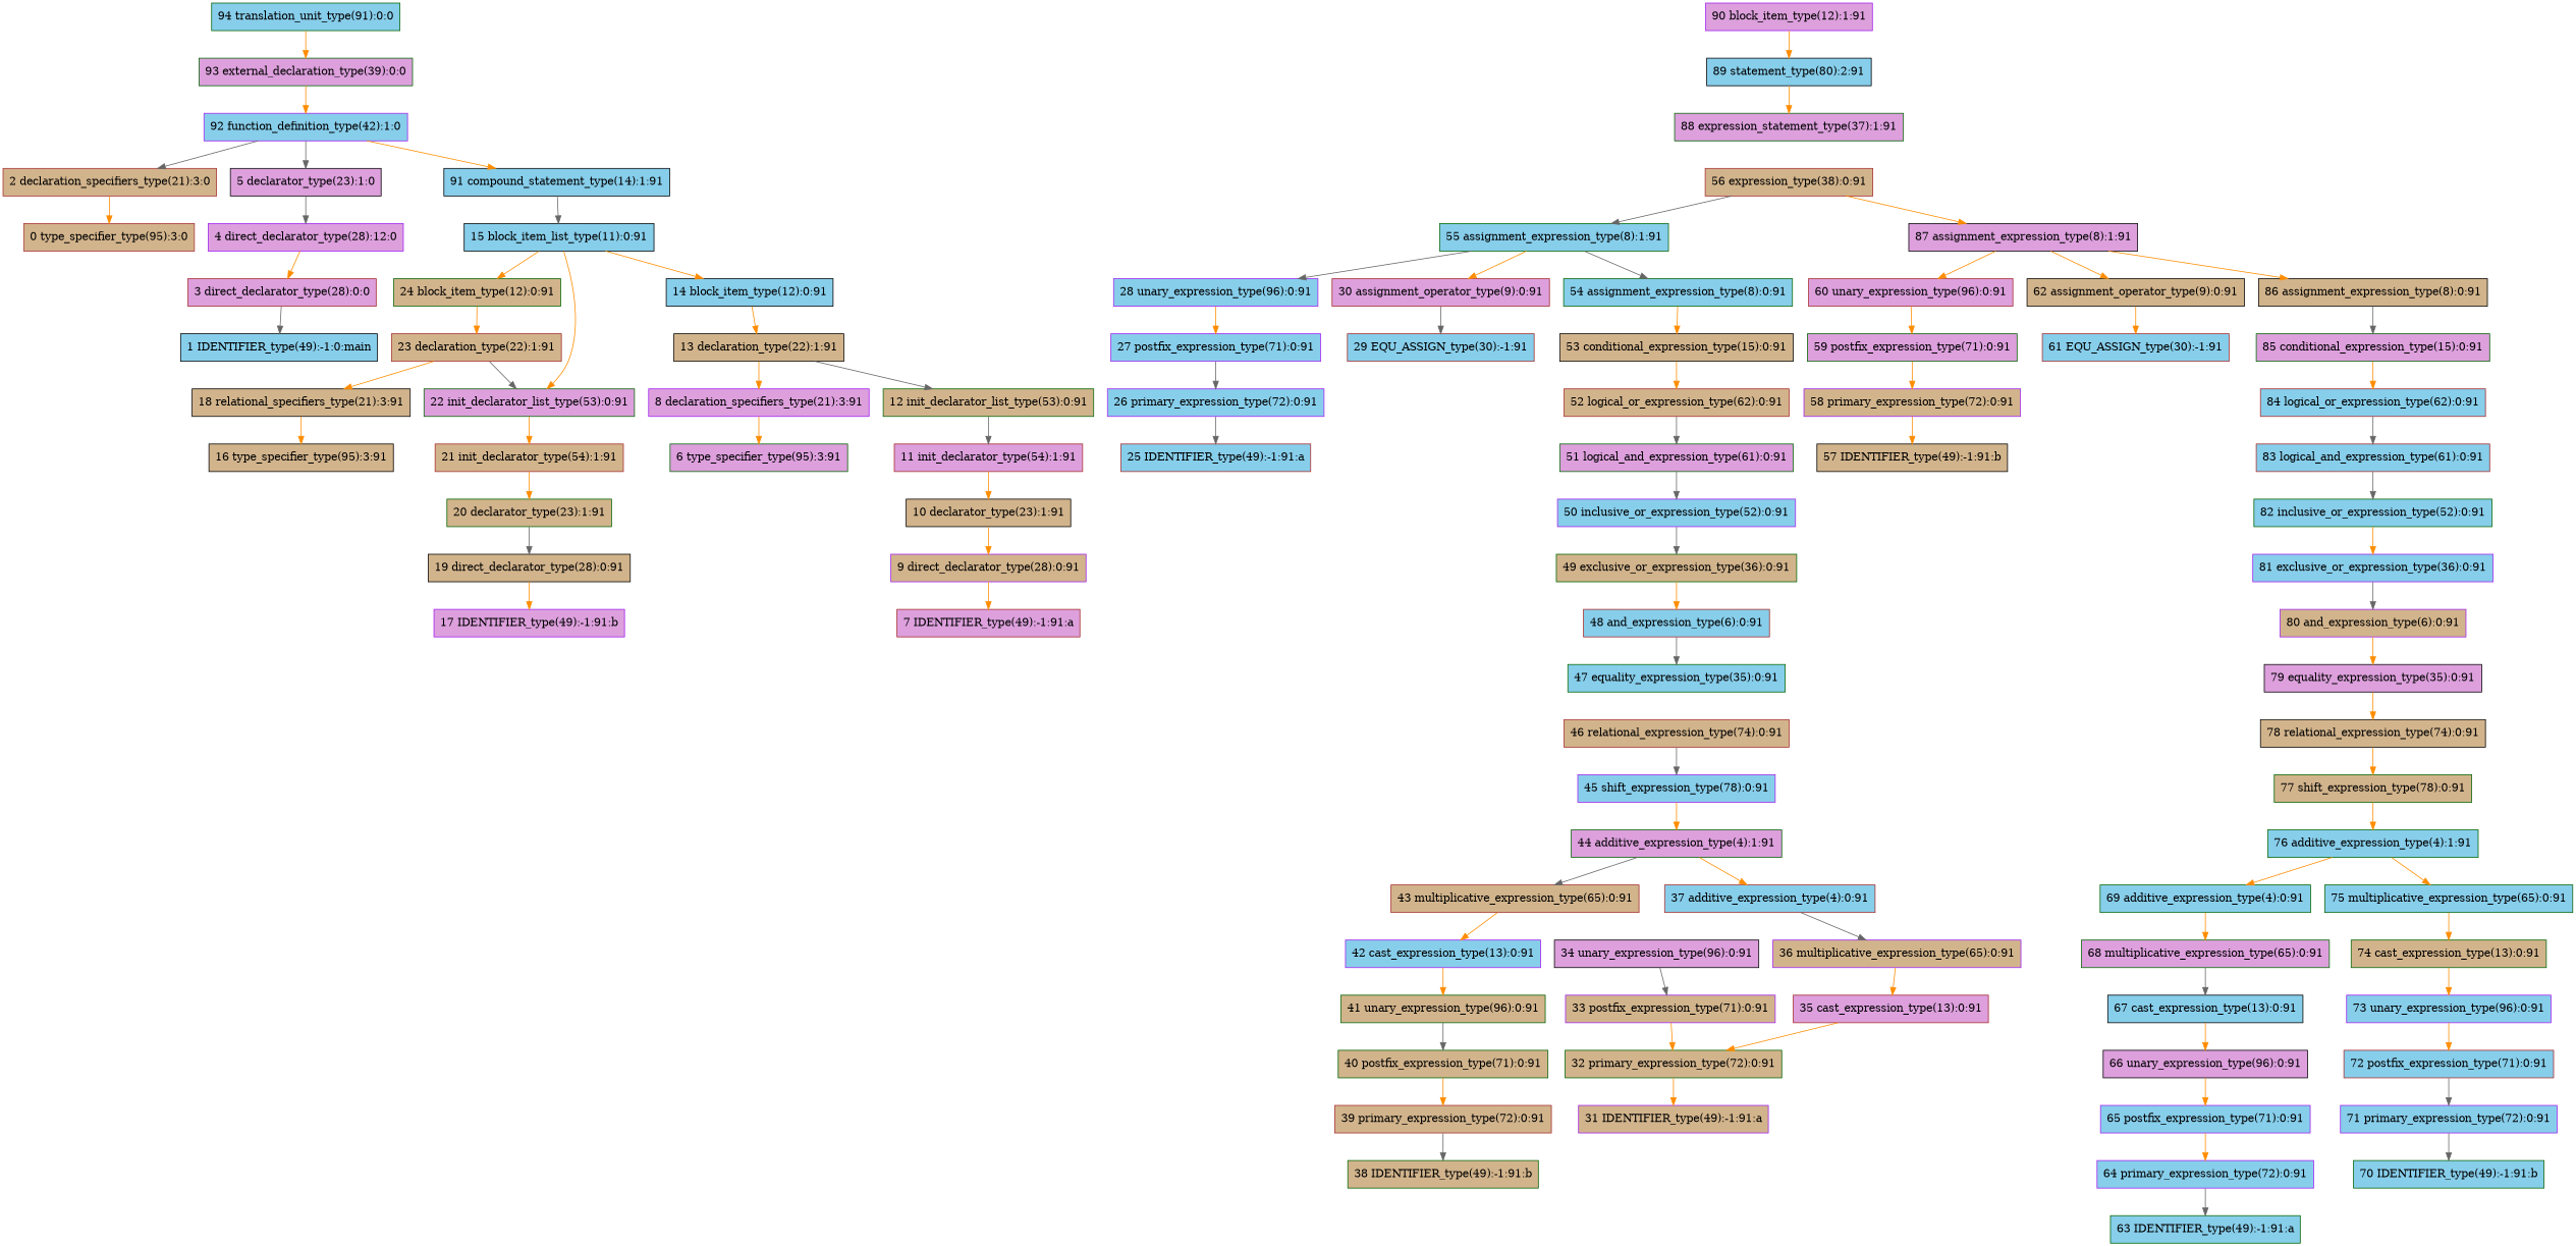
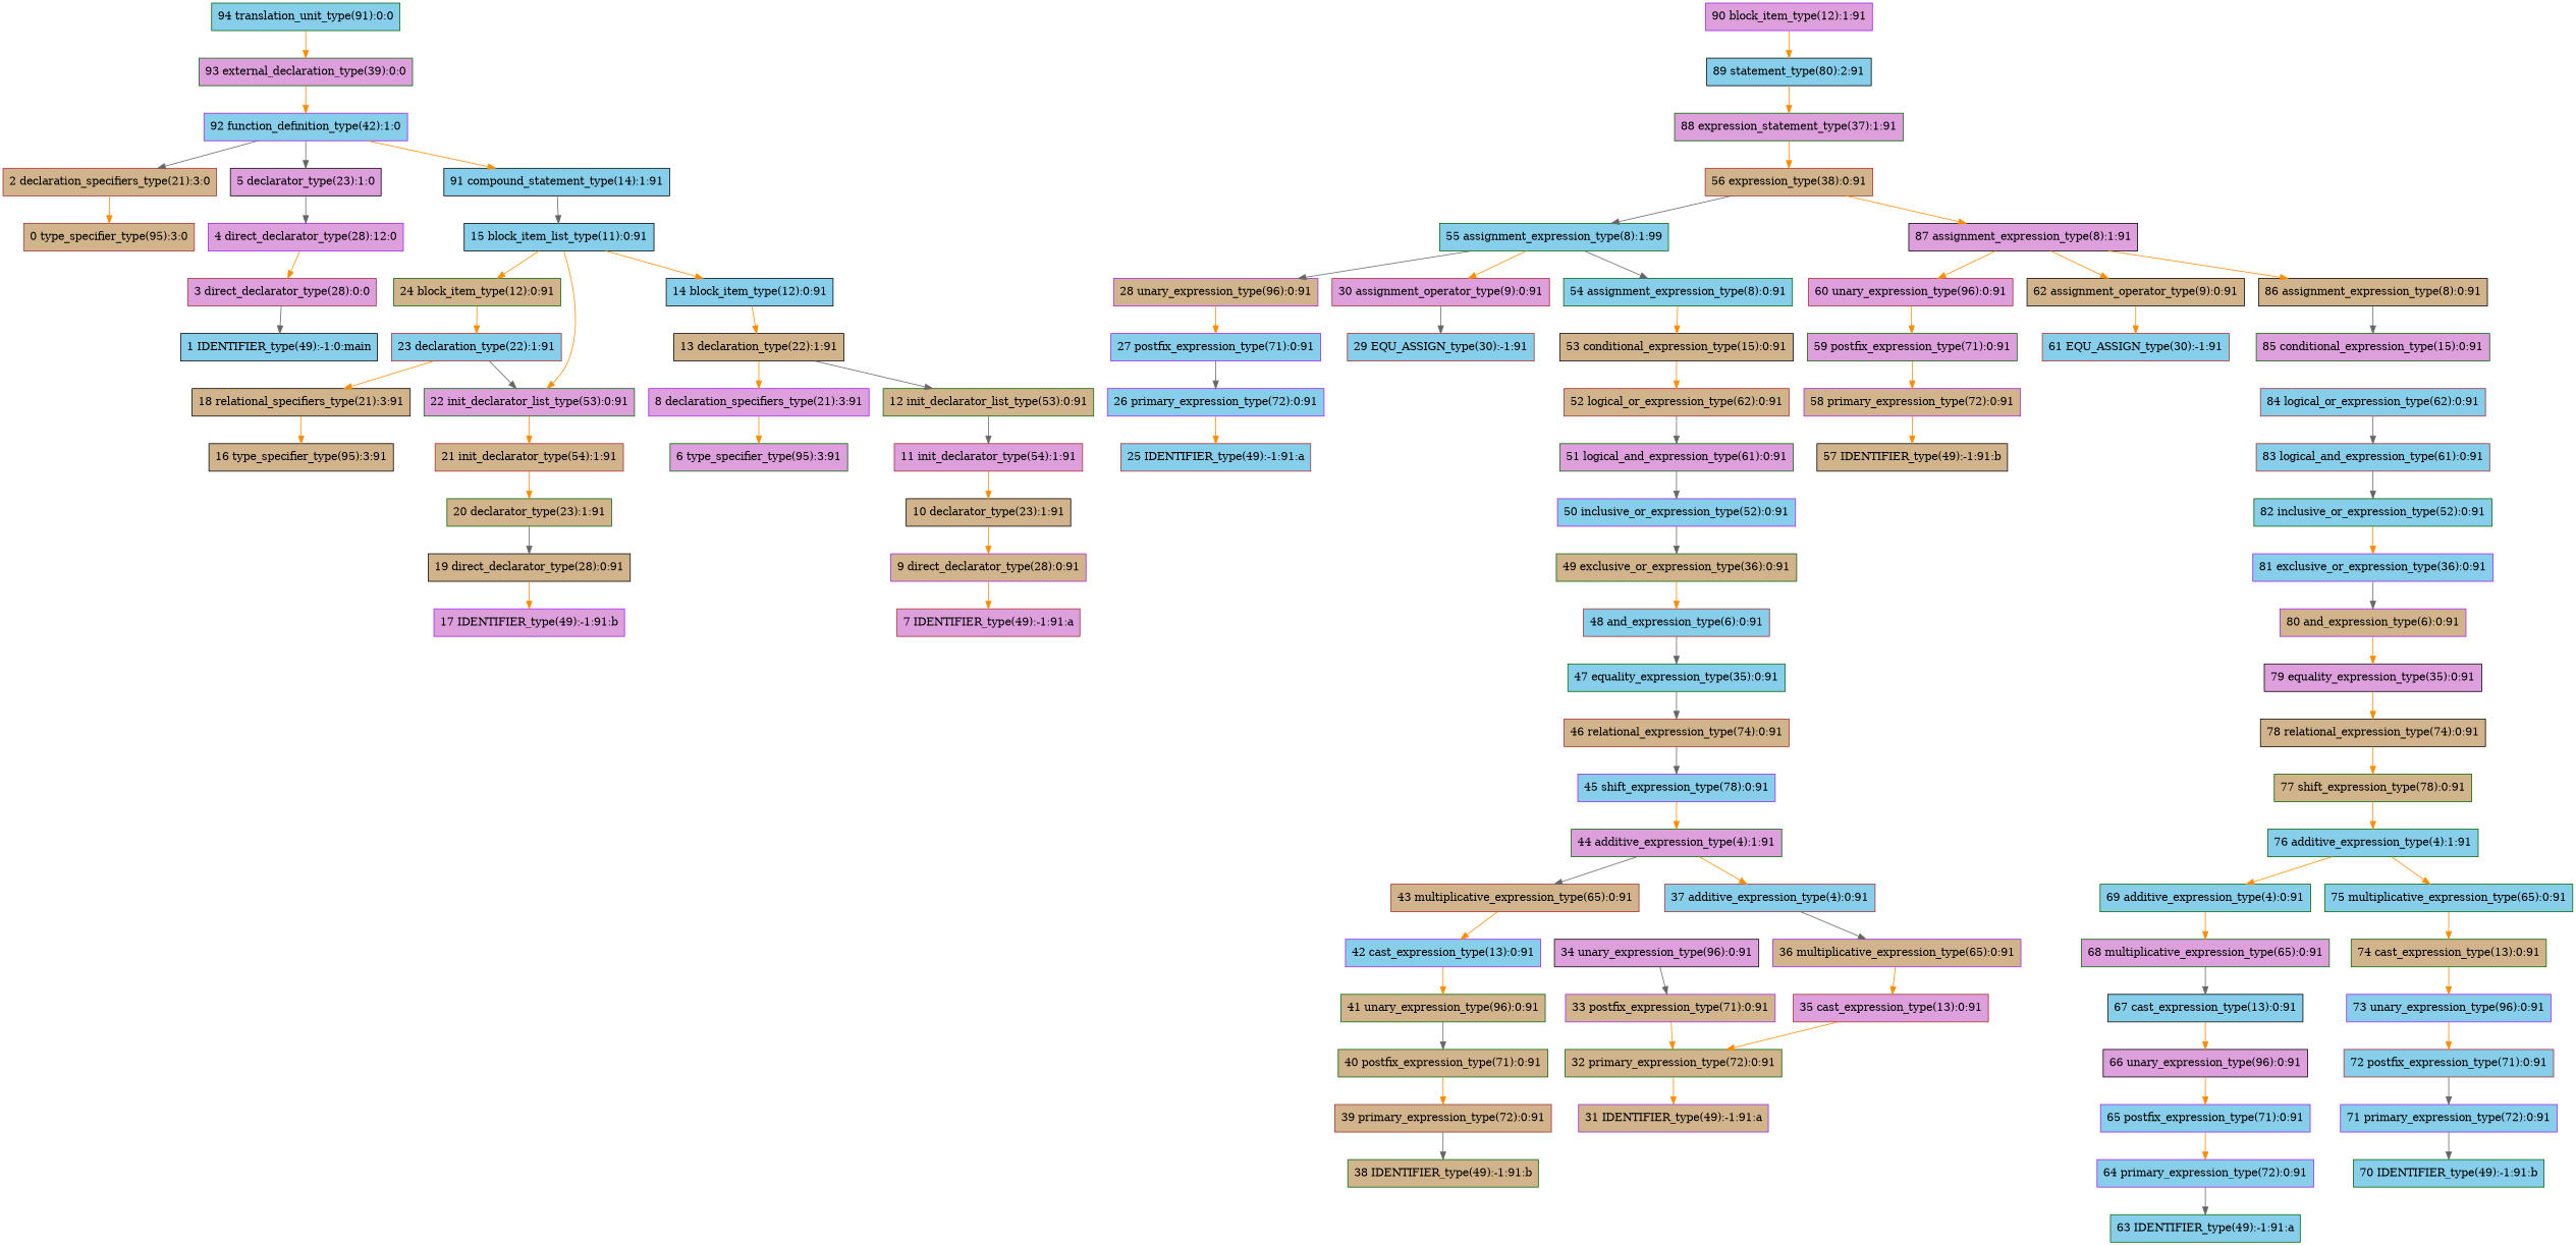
  digraph {
    node [color=darkgreen fillcolor=skyblue shape=box style=filled]
    edge [color=darkorange]
    n1 [label="94 translation_unit_type(91):0:0"]
    n2 [fillcolor=plum label="93 external_declaration_type(39):0:0"]
    n3 [color=purple label="92 function_definition_type(42):1:0"]
    n4 [color=brown fillcolor=tan label="2 declaration_specifiers_type(21):3:0"]
    n5 [color=black fillcolor=plum label="5 declarator_type(23):1:0"]
    n6 [color=black label="91 compound_statement_type(14):1:91"]
    n7 [color=brown fillcolor=tan label="0 type_specifier_type(95):3:0"]
    n8 [color=purple fillcolor=plum label="4 direct_declarator_type(28):12:0"]
    n9 [color=black label="15 block_item_list_type(11):0:91"]
    n10 [color=brown fillcolor=plum label="3 direct_declarator_type(28):0:0"]
    n11 [color=black label="1 IDENTIFIER_type(49):-1:0:main"]
    n12 [color=black label="14 block_item_type(12):0:91"]
    n13 [fillcolor=tan label="24 block_item_type(12):0:91"]
    n14 [fillcolor=plum label="22 init_declarator_list_type(53):0:91"]
    n15 [color=black fillcolor=tan label="13 declaration_type(22):1:91"]
-   n16 [color=brown fillcolor=tan label="23 declaration_type(22):1:91"]
+   n16 [color=brown label="23 declaration_type(22):1:91"]
    n17 [color=purple fillcolor=plum label="90 block_item_type(12):1:91"]
    n18 [color=black label="89 statement_type(80):2:91"]
    n19 [color=purple fillcolor=plum label="8 declaration_specifiers_type(21):3:91"]
    n20 [fillcolor=tan label="12 init_declarator_list_type(53):0:91"]
    n21 [fillcolor=plum label="6 type_specifier_type(95):3:91"]
    n22 [color=brown fillcolor=plum label="11 init_declarator_type(54):1:91"]
    n23 [color=black fillcolor=tan label="10 declarator_type(23):1:91"]
    n24 [color=purple fillcolor=tan label="9 direct_declarator_type(28):0:91"]
    n25 [color=brown fillcolor=plum label="7 IDENTIFIER_type(49):-1:91:a"]
    n26 [color=black fillcolor=tan label="18 relational_specifiers_type(21):3:91"]
    n27 [color=black fillcolor=tan label="16 type_specifier_type(95):3:91"]
    n28 [color=brown fillcolor=tan label="21 init_declarator_type(54):1:91"]
    n29 [fillcolor=tan label="20 declarator_type(23):1:91"]
    n30 [color=black fillcolor=tan label="19 direct_declarator_type(28):0:91"]
    n31 [color=purple fillcolor=plum label="17 IDENTIFIER_type(49):-1:91:b"]
    n32 [fillcolor=plum label="88 expression_statement_type(37):1:91"]
    n33 [color=brown fillcolor=tan label="56 expression_type(38):0:91"]
-   n34 [label="55 assignment_expression_type(8):1:91"]
+   n34 [label="55 assignment_expression_type(8):1:99"]
    n35 [color=black fillcolor=plum label="87 assignment_expression_type(8):1:91"]
-   n36 [color=purple label="28 unary_expression_type(96):0:91"]
+   n36 [color=purple fillcolor=tan label="28 unary_expression_type(96):0:91"]
    n37 [color=brown fillcolor=plum label="30 assignment_operator_type(9):0:91"]
    n38 [label="54 assignment_expression_type(8):0:91"]
    n39 [color=brown fillcolor=plum label="60 unary_expression_type(96):0:91"]
    n40 [color=black fillcolor=tan label="62 assignment_operator_type(9):0:91"]
    n41 [color=black fillcolor=tan label="86 assignment_expression_type(8):0:91"]
    n42 [color=purple label="27 postfix_expression_type(71):0:91"]
    n43 [color=brown label="29 EQU_ASSIGN_type(30):-1:91"]
    n44 [color=black fillcolor=tan label="53 conditional_expression_type(15):0:91"]
    n45 [color=purple label="26 primary_expression_type(72):0:91"]
    n46 [color=brown label="25 IDENTIFIER_type(49):-1:91:a"]
    n47 [color=brown fillcolor=tan label="52 logical_or_expression_type(62):0:91"]
    n48 [fillcolor=plum label="51 logical_and_expression_type(61):0:91"]
    n49 [color=purple label="50 inclusive_or_expression_type(52):0:91"]
    n50 [fillcolor=tan label="49 exclusive_or_expression_type(36):0:91"]
    n51 [color=brown label="48 and_expression_type(6):0:91"]
    n52 [label="47 equality_expression_type(35):0:91"]
    n53 [color=brown fillcolor=tan label="46 relational_expression_type(74):0:91"]
    n54 [color=purple label="45 shift_expression_type(78):0:91"]
    n55 [fillcolor=plum label="44 additive_expression_type(4):1:91"]
    n56 [color=brown label="37 additive_expression_type(4):0:91"]
    n57 [color=brown fillcolor=tan label="43 multiplicative_expression_type(65):0:91"]
    n58 [color=purple fillcolor=tan label="36 multiplicative_expression_type(65):0:91"]
    n59 [color=purple label="42 cast_expression_type(13):0:91"]
    n60 [color=brown fillcolor=plum label="35 cast_expression_type(13):0:91"]
    n61 [fillcolor=tan label="32 primary_expression_type(72):0:91"]
    n62 [color=black fillcolor=plum label="34 unary_expression_type(96):0:91"]
    n63 [color=purple fillcolor=tan label="33 postfix_expression_type(71):0:91"]
    n64 [color=purple fillcolor=tan label="31 IDENTIFIER_type(49):-1:91:a"]
    n65 [fillcolor=tan label="41 unary_expression_type(96):0:91"]
    n66 [fillcolor=tan label="40 postfix_expression_type(71):0:91"]
    n67 [color=brown fillcolor=tan label="39 primary_expression_type(72):0:91"]
    n68 [fillcolor=tan label="38 IDENTIFIER_type(49):-1:91:b"]
    n69 [fillcolor=plum label="59 postfix_expression_type(71):0:91"]
    n70 [color=brown label="61 EQU_ASSIGN_type(30):-1:91"]
    n71 [fillcolor=plum label="85 conditional_expression_type(15):0:91"]
    n72 [color=purple fillcolor=tan label="58 primary_expression_type(72):0:91"]
    n73 [color=black fillcolor=tan label="57 IDENTIFIER_type(49):-1:91:b"]
    n74 [color=brown label="84 logical_or_expression_type(62):0:91"]
    n75 [color=brown label="83 logical_and_expression_type(61):0:91"]
    n76 [label="82 inclusive_or_expression_type(52):0:91"]
    n77 [color=purple label="81 exclusive_or_expression_type(36):0:91"]
    n78 [color=purple fillcolor=tan label="80 and_expression_type(6):0:91"]
    n79 [color=black fillcolor=plum label="79 equality_expression_type(35):0:91"]
    n80 [color=black fillcolor=tan label="78 relational_expression_type(74):0:91"]
    n81 [fillcolor=tan label="77 shift_expression_type(78):0:91"]
    n82 [label="76 additive_expression_type(4):1:91"]
    n83 [label="69 additive_expression_type(4):0:91"]
    n84 [label="75 multiplicative_expression_type(65):0:91"]
    n85 [fillcolor=plum label="68 multiplicative_expression_type(65):0:91"]
    n86 [fillcolor=tan label="74 cast_expression_type(13):0:91"]
    n87 [color=black label="67 cast_expression_type(13):0:91"]
    n88 [color=black fillcolor=plum label="66 unary_expression_type(96):0:91"]
    n89 [color=purple label="65 postfix_expression_type(71):0:91"]
    n90 [color=purple label="64 primary_expression_type(72):0:91"]
    n91 [label="63 IDENTIFIER_type(49):-1:91:a"]
    n92 [color=purple label="73 unary_expression_type(96):0:91"]
    n93 [color=brown label="72 postfix_expression_type(71):0:91"]
    n94 [color=purple label="71 primary_expression_type(72):0:91"]
    n95 [label="70 IDENTIFIER_type(49):-1:91:b"]
    n1 -> n2
    n2 -> n3
    n3 -> n4 [color=gray40]
    n3 -> n5 [color=gray40]
    n3 -> n6
    n4 -> n7
    n5 -> n8 [color=gray40]
    n6 -> n9 [color=gray40]
    n8 -> n10
    n9 -> n12
    n9 -> n13
    n9 -> n14
    n10 -> n11 [color=gray40]
    n12 -> n15
    n13 -> n16
    n14 -> n28
    n15 -> n19
    n15 -> n20 [color=gray40]
    n16 -> n14 [color=gray40]
    n16 -> n26
    n17 -> n18
    n18 -> n32
    n19 -> n21
    n20 -> n22 [color=gray40]
    n22 -> n23
    n23 -> n24
    n24 -> n25
    n26 -> n27
    n28 -> n29
    n29 -> n30 [color=gray40]
    n30 -> n31
+   n32 -> n33
    n33 -> n34 [color=gray40]
    n33 -> n35
    n34 -> n36 [color=gray40]
    n34 -> n37
    n34 -> n38 [color=gray40]
    n35 -> n39
    n35 -> n40
    n35 -> n41
    n36 -> n42
    n37 -> n43 [color=gray40]
    n38 -> n44
    n39 -> n69
    n40 -> n70
    n41 -> n71 [color=gray40]
    n42 -> n45 [color=gray40]
    n44 -> n47
-   n45 -> n46 [color=gray40]
+   n45 -> n46
    n47 -> n48 [color=gray40]
    n48 -> n49 [color=gray40]
    n49 -> n50 [color=gray40]
    n50 -> n51
    n51 -> n52 [color=gray40]
+   n52 -> n53 [color=gray40]
    n53 -> n54 [color=gray40]
    n54 -> n55
    n55 -> n56
    n55 -> n57 [color=gray40]
    n56 -> n58 [color=gray40]
    n57 -> n59
    n58 -> n60
    n59 -> n65
    n60 -> n61
    n61 -> n64
    n62 -> n63 [color=gray40]
    n63 -> n61
    n65 -> n66 [color=gray40]
    n66 -> n67
    n67 -> n68 [color=gray40]
    n69 -> n72
-   n71 -> n74
    n72 -> n73
    n74 -> n75 [color=gray40]
    n75 -> n76 [color=gray40]
    n76 -> n77
    n77 -> n78 [color=gray40]
    n78 -> n79
    n79 -> n80
    n80 -> n81
    n81 -> n82
    n82 -> n83
    n82 -> n84
    n83 -> n85
    n84 -> n86
    n85 -> n87 [color=gray40]
    n86 -> n92
    n87 -> n88
    n88 -> n89
    n89 -> n90
    n90 -> n91 [color=gray40]
    n92 -> n93
    n93 -> n94 [color=gray40]
    n94 -> n95 [color=gray40]
  }
